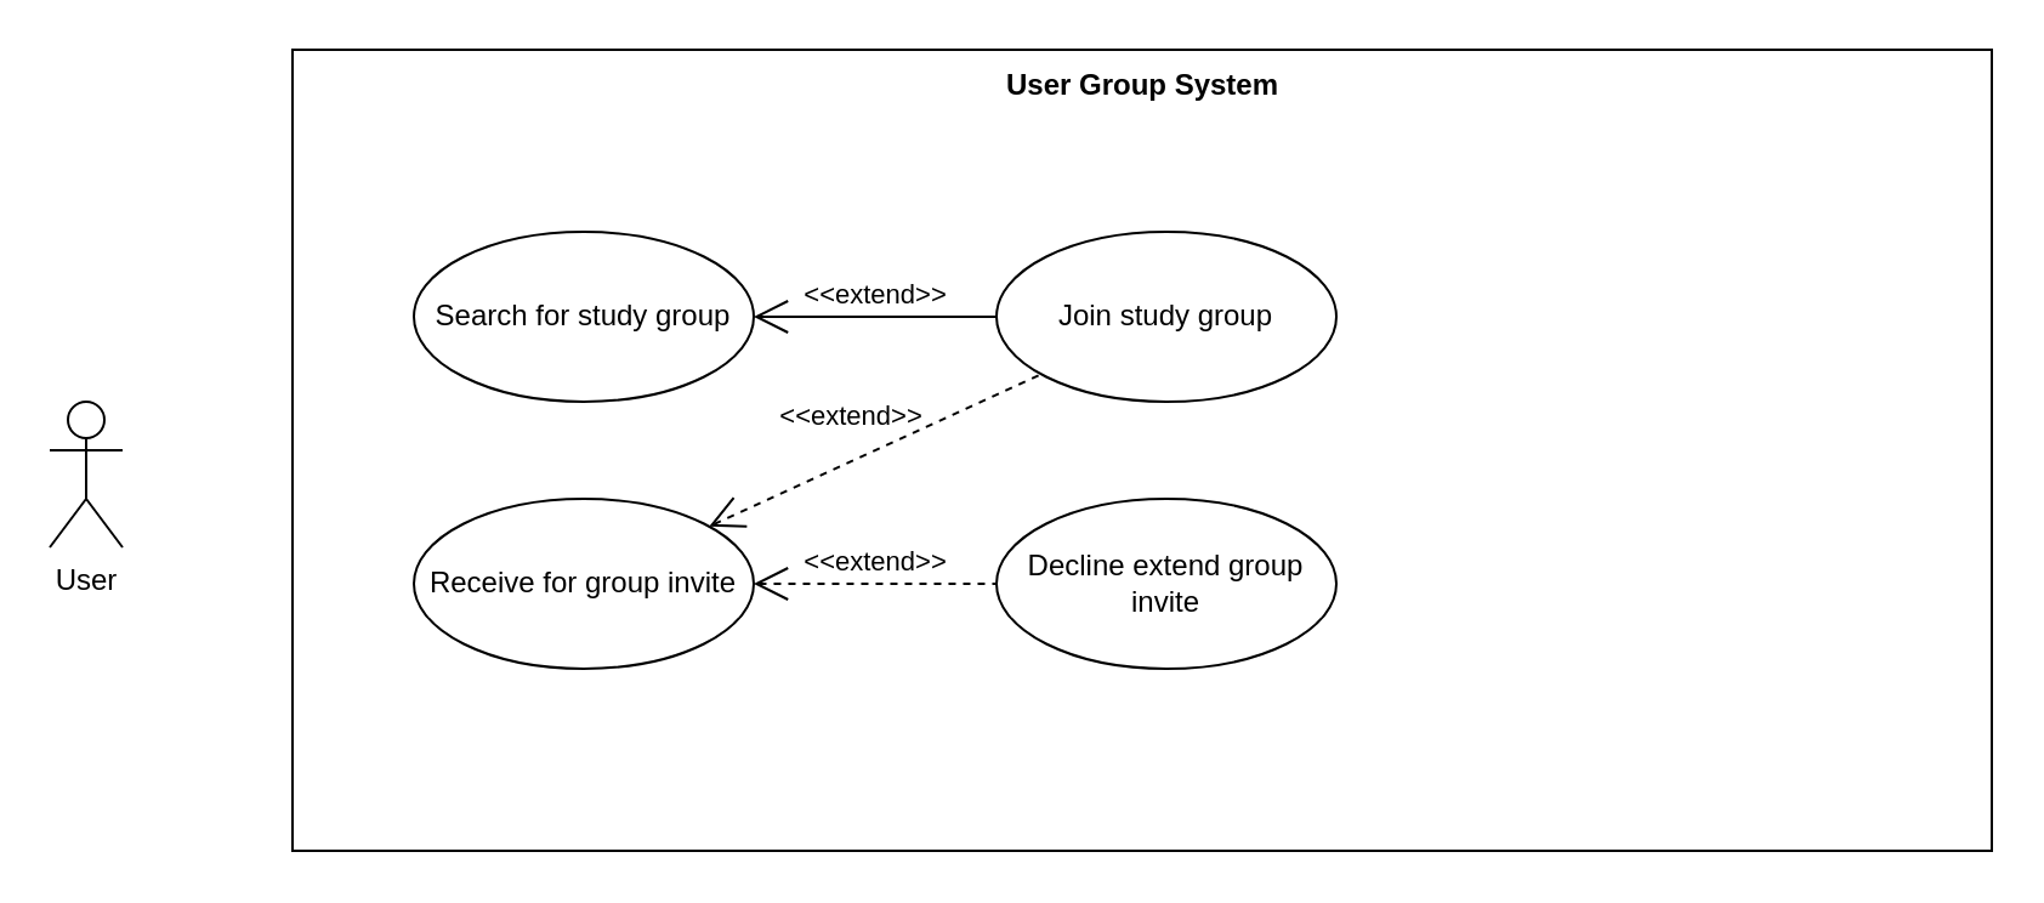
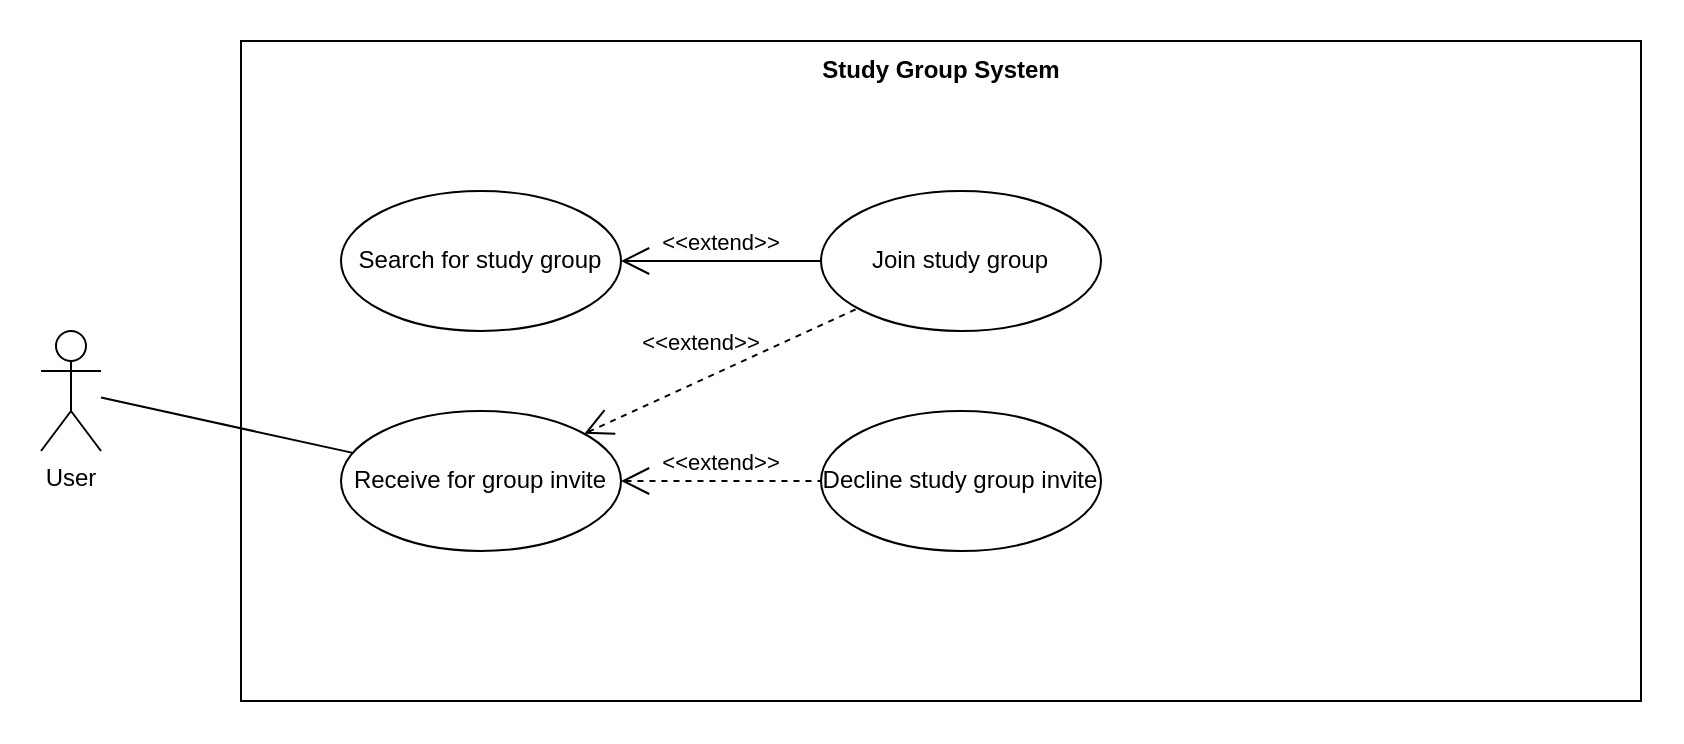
  <mxCell id="0" />
  <mxCell id="1" parent="0" />
  <mxCell id="2" value="" style="group" parent="1" vertex="1" connectable="0"><mxGeometry x="120" y="20" width="700" height="330" as="geometry" /></mxCell>
  <mxCell id="3" value="" style="rounded=0;whiteSpace=wrap;html=1;" parent="2" vertex="1"><mxGeometry width="700" height="330" as="geometry" /></mxCell>
- <mxCell id="4" value="User Group System" style="text;html=1;align=center;verticalAlign=middle;resizable=0;points=[];autosize=1;strokeColor=none;fillColor=none;fontStyle=1" parent="2" vertex="1"><mxGeometry x="285" width="130" height="30" as="geometry" /></mxCell>
+ <mxCell id="4" value="Study Group System" style="text;html=1;align=center;verticalAlign=middle;resizable=0;points=[];autosize=1;strokeColor=none;fillColor=none;fontStyle=1" parent="2" vertex="1"><mxGeometry x="285" width="130" height="30" as="geometry" /></mxCell>
  <mxCell id="5" value="User" style="shape=umlActor;html=1;verticalLabelPosition=bottom;verticalAlign=top;align=center;" parent="1" vertex="1"><mxGeometry x="20" y="165" width="30" height="60" as="geometry" /></mxCell>
+ <mxCell id="6" value="" style="edgeStyle=none;html=1;endArrow=none;verticalAlign=bottom;rounded=0;" parent="1" source="5" target="11" edge="1"><mxGeometry width="160" relative="1" as="geometry"><mxPoint x="1155" y="315" as="sourcePoint" /><mxPoint x="1315" y="315" as="targetPoint" /></mxGeometry></mxCell>
  <mxCell id="7" value="" style="group" parent="1" vertex="1" connectable="0"><mxGeometry x="170" y="95" width="350" height="180" as="geometry" /></mxCell>
  <mxCell id="8" value="Search for study group" style="ellipse;whiteSpace=wrap;html=1;" parent="7" vertex="1"><mxGeometry width="140" height="70" as="geometry" /></mxCell>
  <mxCell id="9" value="Join study group" style="ellipse;whiteSpace=wrap;html=1;" parent="7" vertex="1"><mxGeometry x="240" width="140" height="70" as="geometry" /></mxCell>
  <mxCell id="10" value="&amp;lt;&amp;lt;extend&amp;gt;&amp;gt;" style="edgeStyle=none;html=1;startArrow=open;endArrow=none;startSize=12;verticalAlign=bottom;dashed=0;labelBackgroundColor=none;rounded=0;" parent="7" source="8" target="9" edge="1"><mxGeometry width="160" relative="1" as="geometry"><mxPoint x="150" y="-60" as="sourcePoint" /><mxPoint x="310" y="-60" as="targetPoint" /></mxGeometry></mxCell>
  <mxCell id="11" value="Receive for group invite" style="ellipse;whiteSpace=wrap;html=1;" parent="7" vertex="1"><mxGeometry y="110" width="140" height="70" as="geometry" /></mxCell>
- <mxCell id="12" value="Decline extend group invite" style="ellipse;whiteSpace=wrap;html=1;" parent="7" vertex="1"><mxGeometry x="240" y="110" width="140" height="70" as="geometry" /></mxCell>
+ <mxCell id="12" value="Decline study group invite" style="ellipse;whiteSpace=wrap;html=1;" parent="7" vertex="1"><mxGeometry x="240" y="110" width="140" height="70" as="geometry" /></mxCell>
  <mxCell id="13" value="&amp;lt;&amp;lt;extend&amp;gt;&amp;gt;" style="edgeStyle=none;html=1;startArrow=open;endArrow=none;startSize=12;verticalAlign=bottom;dashed=1;labelBackgroundColor=none;rounded=0;" parent="7" source="11" target="9" edge="1"><mxGeometry x="-0.093" y="9" width="160" relative="1" as="geometry"><mxPoint x="360" y="80" as="sourcePoint" /><mxPoint x="520" y="80" as="targetPoint" /><mxPoint as="offset" /></mxGeometry></mxCell>
  <mxCell id="14" value="&amp;lt;&amp;lt;extend&amp;gt;&amp;gt;" style="edgeStyle=none;html=1;startArrow=open;endArrow=none;startSize=12;verticalAlign=bottom;dashed=1;labelBackgroundColor=none;rounded=0;" parent="7" source="11" target="12" edge="1"><mxGeometry width="160" relative="1" as="geometry"><mxPoint x="150" y="155" as="sourcePoint" /><mxPoint x="290" y="35" as="targetPoint" /></mxGeometry></mxCell>
